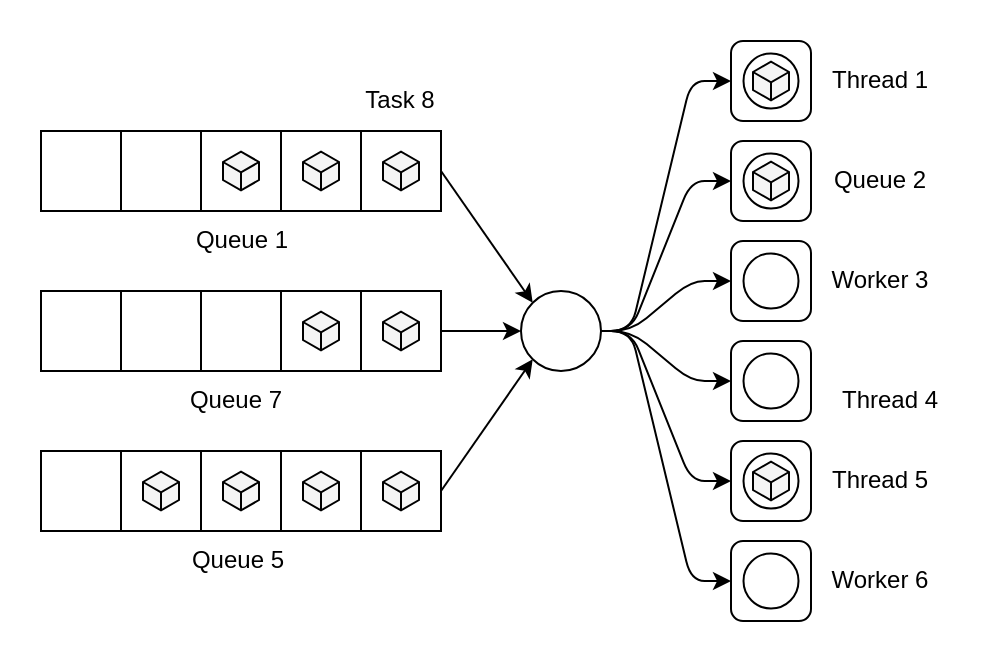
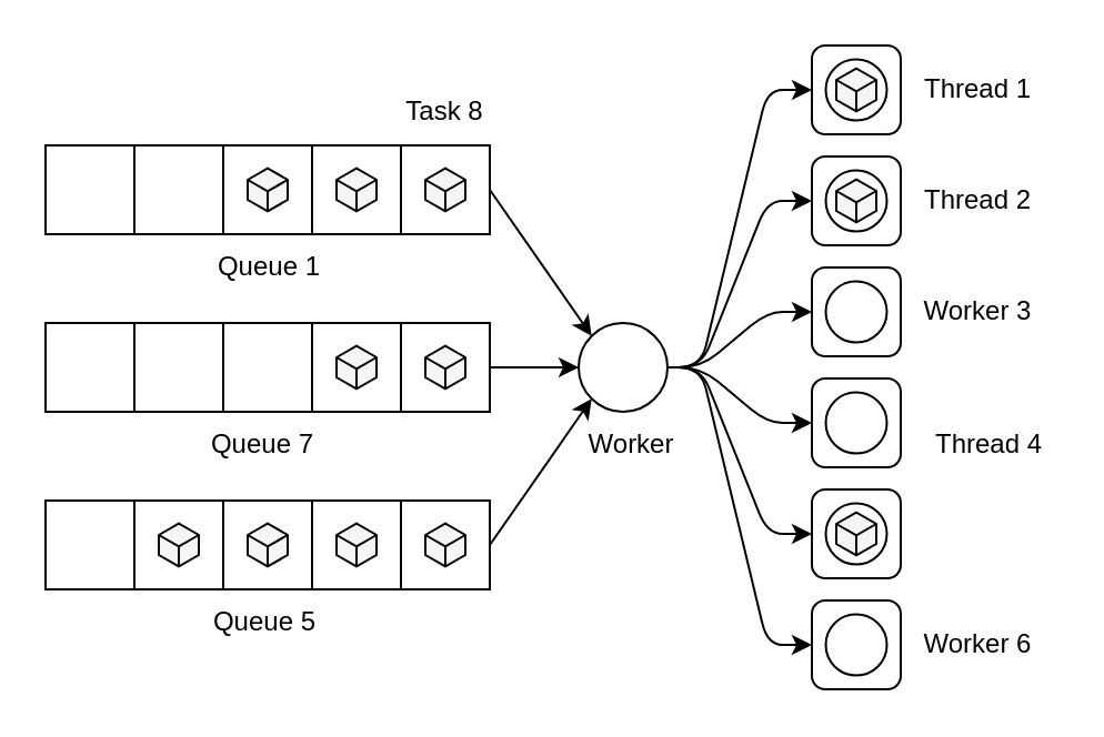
  <mxCell id="0" />
  <mxCell id="1" parent="0" />
  <mxCell id="2" value="" style="rounded=0;whiteSpace=wrap;html=1;" parent="1" vertex="1"><mxGeometry x="20" y="65" width="40" height="40" as="geometry" /></mxCell>
  <mxCell id="3" value="" style="rounded=0;whiteSpace=wrap;html=1;" parent="1" vertex="1"><mxGeometry x="60" y="65" width="40" height="40" as="geometry" /></mxCell>
  <mxCell id="4" value="" style="rounded=0;whiteSpace=wrap;html=1;" parent="1" vertex="1"><mxGeometry x="100" y="65" width="40" height="40" as="geometry" /></mxCell>
  <mxCell id="5" value="" style="rounded=0;whiteSpace=wrap;html=1;" parent="1" vertex="1"><mxGeometry x="140" y="65" width="40" height="40" as="geometry" /></mxCell>
  <mxCell id="6" value="" style="rounded=0;whiteSpace=wrap;html=1;" parent="1" vertex="1"><mxGeometry x="180" y="65" width="40" height="40" as="geometry" /></mxCell>
  <mxCell id="7" value="" style="rounded=0;whiteSpace=wrap;html=1;" parent="1" vertex="1"><mxGeometry x="20" y="145" width="40" height="40" as="geometry" /></mxCell>
  <mxCell id="8" value="" style="rounded=0;whiteSpace=wrap;html=1;" parent="1" vertex="1"><mxGeometry x="60" y="145" width="40" height="40" as="geometry" /></mxCell>
  <mxCell id="9" value="" style="rounded=0;whiteSpace=wrap;html=1;" parent="1" vertex="1"><mxGeometry x="100" y="145" width="40" height="40" as="geometry" /></mxCell>
  <mxCell id="10" value="" style="rounded=0;whiteSpace=wrap;html=1;" parent="1" vertex="1"><mxGeometry x="140" y="145" width="40" height="40" as="geometry" /></mxCell>
  <mxCell id="11" value="" style="rounded=0;whiteSpace=wrap;html=1;" parent="1" vertex="1"><mxGeometry x="180" y="145" width="40" height="40" as="geometry" /></mxCell>
  <mxCell id="12" value="" style="rounded=0;whiteSpace=wrap;html=1;" parent="1" vertex="1"><mxGeometry x="20" y="225" width="40" height="40" as="geometry" /></mxCell>
  <mxCell id="13" value="" style="rounded=0;whiteSpace=wrap;html=1;" parent="1" vertex="1"><mxGeometry x="60" y="225" width="40" height="40" as="geometry" /></mxCell>
  <mxCell id="14" value="" style="rounded=0;whiteSpace=wrap;html=1;" parent="1" vertex="1"><mxGeometry x="100" y="225" width="40" height="40" as="geometry" /></mxCell>
  <mxCell id="15" value="" style="rounded=0;whiteSpace=wrap;html=1;" parent="1" vertex="1"><mxGeometry x="140" y="225" width="40" height="40" as="geometry" /></mxCell>
  <mxCell id="16" value="" style="rounded=0;whiteSpace=wrap;html=1;" parent="1" vertex="1"><mxGeometry x="180" y="225" width="40" height="40" as="geometry" /></mxCell>
  <mxCell id="17" value="" style="html=1;whiteSpace=wrap;aspect=fixed;shape=isoCube;backgroundOutline=1;fillColor=#f5f5f5;strokeColor=#000000;fontColor=#333333;" parent="1" vertex="1"><mxGeometry x="151" y="75" width="18" height="20" as="geometry" /></mxCell>
  <mxCell id="18" value="" style="rounded=1;whiteSpace=wrap;html=1;" parent="1" vertex="1"><mxGeometry x="365" y="20" width="40" height="40" as="geometry" /></mxCell>
  <mxCell id="19" value="" style="rounded=1;whiteSpace=wrap;html=1;" parent="1" vertex="1"><mxGeometry x="365" y="70" width="40" height="40" as="geometry" /></mxCell>
  <mxCell id="20" value="" style="rounded=1;whiteSpace=wrap;html=1;" parent="1" vertex="1"><mxGeometry x="365" y="120" width="40" height="40" as="geometry" /></mxCell>
  <mxCell id="21" value="" style="rounded=1;whiteSpace=wrap;html=1;" parent="1" vertex="1"><mxGeometry x="365" y="170" width="40" height="40" as="geometry" /></mxCell>
  <mxCell id="22" value="" style="rounded=1;whiteSpace=wrap;html=1;" parent="1" vertex="1"><mxGeometry x="365" y="220" width="40" height="40" as="geometry" /></mxCell>
  <mxCell id="23" value="" style="rounded=1;whiteSpace=wrap;html=1;" parent="1" vertex="1"><mxGeometry x="365" y="270" width="40" height="40" as="geometry" /></mxCell>
  <mxCell id="24" value="" style="endArrow=classic;html=1;exitX=1;exitY=0.5;exitDx=0;exitDy=0;entryX=0;entryY=0;entryDx=0;entryDy=0;" parent="1" source="6" target="33" edge="1"><mxGeometry width="50" height="50" relative="1" as="geometry"><mxPoint x="240" y="125" as="sourcePoint" /><mxPoint x="290" y="75" as="targetPoint" /></mxGeometry></mxCell>
  <mxCell id="25" value="" style="endArrow=classic;html=1;exitX=1;exitY=0.5;exitDx=0;exitDy=0;entryX=0;entryY=0.5;entryDx=0;entryDy=0;" parent="1" source="11" target="33" edge="1"><mxGeometry width="50" height="50" relative="1" as="geometry"><mxPoint x="220" y="255" as="sourcePoint" /><mxPoint x="270" y="205" as="targetPoint" /></mxGeometry></mxCell>
  <mxCell id="26" value="" style="endArrow=classic;html=1;exitX=1;exitY=0.5;exitDx=0;exitDy=0;entryX=0;entryY=1;entryDx=0;entryDy=0;" parent="1" source="16" target="33" edge="1"><mxGeometry width="50" height="50" relative="1" as="geometry"><mxPoint x="220" y="255" as="sourcePoint" /><mxPoint x="270" y="205" as="targetPoint" /></mxGeometry></mxCell>
  <mxCell id="27" value="" style="endArrow=classic;html=1;exitX=1;exitY=0.5;exitDx=0;exitDy=0;entryX=0;entryY=0.5;entryDx=0;entryDy=0;" parent="1" target="18" edge="1"><mxGeometry width="50" height="50" relative="1" as="geometry"><mxPoint x="285" y="165" as="sourcePoint" /><mxPoint x="315" y="55" as="targetPoint" /><Array as="points"><mxPoint x="315" y="165" /><mxPoint x="345" y="40" /></Array></mxGeometry></mxCell>
  <mxCell id="28" value="" style="endArrow=classic;html=1;exitX=1;exitY=0.5;exitDx=0;exitDy=0;entryX=0;entryY=0.5;entryDx=0;entryDy=0;" parent="1" target="23" edge="1"><mxGeometry width="50" height="50" relative="1" as="geometry"><mxPoint x="285" y="165" as="sourcePoint" /><mxPoint x="325" y="285" as="targetPoint" /><Array as="points"><mxPoint x="315" y="165" /><mxPoint x="345" y="290" /></Array></mxGeometry></mxCell>
  <mxCell id="29" value="" style="endArrow=classic;html=1;entryX=0;entryY=0.5;entryDx=0;entryDy=0;" parent="1" target="20" edge="1"><mxGeometry width="50" height="50" relative="1" as="geometry"><mxPoint x="285" y="165" as="sourcePoint" /><mxPoint x="225" y="265" as="targetPoint" /><Array as="points"><mxPoint x="315" y="165" /><mxPoint x="345" y="140" /></Array></mxGeometry></mxCell>
  <mxCell id="30" value="" style="endArrow=classic;html=1;entryX=0;entryY=0.5;entryDx=0;entryDy=0;exitX=1;exitY=0.5;exitDx=0;exitDy=0;" parent="1" target="19" edge="1"><mxGeometry width="50" height="50" relative="1" as="geometry"><mxPoint x="285" y="165" as="sourcePoint" /><mxPoint x="265" y="235" as="targetPoint" /><Array as="points"><mxPoint x="315" y="165" /><mxPoint x="345" y="90" /></Array></mxGeometry></mxCell>
  <mxCell id="31" value="" style="endArrow=classic;html=1;exitX=1;exitY=0.5;exitDx=0;exitDy=0;entryX=0;entryY=0.5;entryDx=0;entryDy=0;" parent="1" target="22" edge="1"><mxGeometry width="50" height="50" relative="1" as="geometry"><mxPoint x="285" y="165" as="sourcePoint" /><mxPoint x="285" y="255" as="targetPoint" /><Array as="points"><mxPoint x="315" y="165" /><mxPoint x="345" y="240" /></Array></mxGeometry></mxCell>
  <mxCell id="32" value="" style="endArrow=classic;html=1;entryX=0;entryY=0.5;entryDx=0;entryDy=0;exitX=1;exitY=0.5;exitDx=0;exitDy=0;" parent="1" target="21" edge="1"><mxGeometry width="50" height="50" relative="1" as="geometry"><mxPoint x="285" y="165" as="sourcePoint" /><mxPoint x="375" y="150" as="targetPoint" /><Array as="points"><mxPoint x="315" y="165" /><mxPoint x="345" y="190" /></Array></mxGeometry></mxCell>
  <mxCell id="33" value="" style="ellipse;whiteSpace=wrap;html=1;aspect=fixed;" parent="1" vertex="1"><mxGeometry x="260" y="145" width="40" height="40" as="geometry" /></mxCell>
  <mxCell id="34" value="" style="html=1;whiteSpace=wrap;aspect=fixed;shape=isoCube;backgroundOutline=1;fillColor=#f5f5f5;strokeColor=#000000;fontColor=#333333;" parent="1" vertex="1"><mxGeometry x="191" y="75" width="18" height="20" as="geometry" /></mxCell>
  <mxCell id="35" value="" style="html=1;whiteSpace=wrap;aspect=fixed;shape=isoCube;backgroundOutline=1;strokeColor=#000000;fillColor=#f5f5f5;fontColor=#333333;" parent="1" vertex="1"><mxGeometry x="191" y="155" width="18" height="20" as="geometry" /></mxCell>
  <mxCell id="36" value="" style="html=1;whiteSpace=wrap;aspect=fixed;shape=isoCube;backgroundOutline=1;fillColor=#f5f5f5;strokeColor=#000000;fontColor=#333333;" parent="1" vertex="1"><mxGeometry x="111" y="235" width="18" height="20" as="geometry" /></mxCell>
  <mxCell id="37" value="" style="html=1;whiteSpace=wrap;aspect=fixed;shape=isoCube;backgroundOutline=1;fillColor=#f5f5f5;strokeColor=#000000;fontColor=#333333;" parent="1" vertex="1"><mxGeometry x="151" y="235" width="18" height="20" as="geometry" /></mxCell>
  <mxCell id="38" value="" style="html=1;whiteSpace=wrap;aspect=fixed;shape=isoCube;backgroundOutline=1;fillColor=#f5f5f5;strokeColor=#000000;fontColor=#333333;" parent="1" vertex="1"><mxGeometry x="191" y="235" width="18" height="20" as="geometry" /></mxCell>
  <mxCell id="39" value="" style="html=1;whiteSpace=wrap;aspect=fixed;shape=isoCube;backgroundOutline=1;fillColor=#f5f5f5;strokeColor=#000000;fontColor=#333333;" parent="1" vertex="1"><mxGeometry x="151" y="155" width="18" height="20" as="geometry" /></mxCell>
  <mxCell id="40" value="" style="html=1;whiteSpace=wrap;aspect=fixed;shape=isoCube;backgroundOutline=1;fillColor=#f5f5f5;strokeColor=#000000;fontColor=#333333;" parent="1" vertex="1"><mxGeometry x="71" y="235" width="18" height="20" as="geometry" /></mxCell>
  <mxCell id="41" value="" style="html=1;whiteSpace=wrap;aspect=fixed;shape=isoCube;backgroundOutline=1;fillColor=#f5f5f5;strokeColor=#000000;fontColor=#333333;" parent="1" vertex="1"><mxGeometry x="111" y="75" width="18" height="20" as="geometry" /></mxCell>
+ <mxCell id="42" value="Worker" style="text;html=1;strokeColor=none;fillColor=none;align=center;verticalAlign=middle;whiteSpace=wrap;rounded=0;" parent="1" vertex="1"><mxGeometry x="264" y="190" width="40" height="20" as="geometry" /></mxCell>
  <mxCell id="43" value="Queue 5" style="text;html=1;strokeColor=none;fillColor=none;align=center;verticalAlign=middle;whiteSpace=wrap;rounded=0;" parent="1" vertex="1"><mxGeometry x="94" y="270" width="50" height="20" as="geometry" /></mxCell>
  <mxCell id="44" value="Queue 7" style="text;html=1;strokeColor=none;fillColor=none;align=center;verticalAlign=middle;whiteSpace=wrap;rounded=0;" parent="1" vertex="1"><mxGeometry x="93" y="190" width="50" height="20" as="geometry" /></mxCell>
  <mxCell id="45" value="Queue 1" style="text;html=1;strokeColor=none;fillColor=none;align=center;verticalAlign=middle;whiteSpace=wrap;rounded=0;" parent="1" vertex="1"><mxGeometry x="96" y="110" width="50" height="20" as="geometry" /></mxCell>
  <mxCell id="46" value="Thread 1" style="text;html=1;strokeColor=none;fillColor=none;align=center;verticalAlign=middle;whiteSpace=wrap;rounded=0;" parent="1" vertex="1"><mxGeometry x="410" y="30" width="60" height="20" as="geometry" /></mxCell>
- <mxCell id="47" value="Queue 2" style="text;html=1;strokeColor=none;fillColor=none;align=center;verticalAlign=middle;whiteSpace=wrap;rounded=0;" parent="1" vertex="1"><mxGeometry x="410" y="80" width="60" height="20" as="geometry" /></mxCell>
+ <mxCell id="47" value="Thread 2" style="text;html=1;strokeColor=none;fillColor=none;align=center;verticalAlign=middle;whiteSpace=wrap;rounded=0;" parent="1" vertex="1"><mxGeometry x="410" y="80" width="60" height="20" as="geometry" /></mxCell>
  <mxCell id="48" value="Worker 3" style="text;html=1;strokeColor=none;fillColor=none;align=center;verticalAlign=middle;whiteSpace=wrap;rounded=0;" parent="1" vertex="1"><mxGeometry x="410" y="130" width="60" height="20" as="geometry" /></mxCell>
  <mxCell id="49" value="Thread 4" style="text;html=1;strokeColor=none;fillColor=none;align=center;verticalAlign=middle;whiteSpace=wrap;rounded=0;" parent="1" vertex="1"><mxGeometry x="415" y="190" width="60" height="20" as="geometry" /></mxCell>
- <mxCell id="50" value="Thread 5" style="text;html=1;strokeColor=none;fillColor=none;align=center;verticalAlign=middle;whiteSpace=wrap;rounded=0;" parent="1" vertex="1"><mxGeometry x="410" y="230" width="60" height="20" as="geometry" /></mxCell>
  <mxCell id="51" value="Worker 6" style="text;html=1;strokeColor=none;fillColor=none;align=center;verticalAlign=middle;whiteSpace=wrap;rounded=0;" parent="1" vertex="1"><mxGeometry x="410" y="280" width="60" height="20" as="geometry" /></mxCell>
  <mxCell id="52" value="Task 8" style="text;html=1;strokeColor=none;fillColor=none;align=center;verticalAlign=middle;whiteSpace=wrap;rounded=0;" parent="1" vertex="1"><mxGeometry x="180" y="40" width="40" height="20" as="geometry" /></mxCell>
  <mxCell id="53" value="" style="ellipse;whiteSpace=wrap;html=1;aspect=fixed;fillColor=none;" parent="1" vertex="1"><mxGeometry x="371.25" y="126.25" width="27.5" height="27.5" as="geometry" /></mxCell>
  <mxCell id="54" value="" style="ellipse;whiteSpace=wrap;html=1;aspect=fixed;fillColor=none;" parent="1" vertex="1"><mxGeometry x="371.25" y="176.25" width="27.5" height="27.5" as="geometry" /></mxCell>
  <mxCell id="55" value="" style="ellipse;whiteSpace=wrap;html=1;aspect=fixed;fillColor=none;" parent="1" vertex="1"><mxGeometry x="371.25" y="276.25" width="27.5" height="27.5" as="geometry" /></mxCell>
  <mxCell id="56" value="" style="ellipse;whiteSpace=wrap;html=1;aspect=fixed;fillColor=none;" parent="1" vertex="1"><mxGeometry x="371.25" y="76.25" width="27.5" height="27.5" as="geometry" /></mxCell>
  <mxCell id="57" value="" style="ellipse;whiteSpace=wrap;html=1;aspect=fixed;fillColor=none;" parent="1" vertex="1"><mxGeometry x="371.25" y="226.25" width="27.5" height="27.5" as="geometry" /></mxCell>
  <mxCell id="58" value="" style="ellipse;whiteSpace=wrap;html=1;aspect=fixed;fillColor=none;" parent="1" vertex="1"><mxGeometry x="371.25" y="26.25" width="27.5" height="27.5" as="geometry" /></mxCell>
  <mxCell id="59" value="" style="html=1;whiteSpace=wrap;aspect=fixed;shape=isoCube;backgroundOutline=1;fillColor=#f5f5f5;strokeColor=#000000;fontColor=#333333;" parent="1" vertex="1"><mxGeometry x="376" y="30" width="18" height="20" as="geometry" /></mxCell>
  <mxCell id="60" value="" style="html=1;whiteSpace=wrap;aspect=fixed;shape=isoCube;backgroundOutline=1;fillColor=#f5f5f5;strokeColor=#000000;fontColor=#333333;" parent="1" vertex="1"><mxGeometry x="376" y="80" width="18" height="20" as="geometry" /></mxCell>
  <mxCell id="61" value="" style="html=1;whiteSpace=wrap;aspect=fixed;shape=isoCube;backgroundOutline=1;fillColor=#f5f5f5;strokeColor=#000000;fontColor=#333333;" parent="1" vertex="1"><mxGeometry x="376" y="230" width="18" height="20" as="geometry" /></mxCell>
